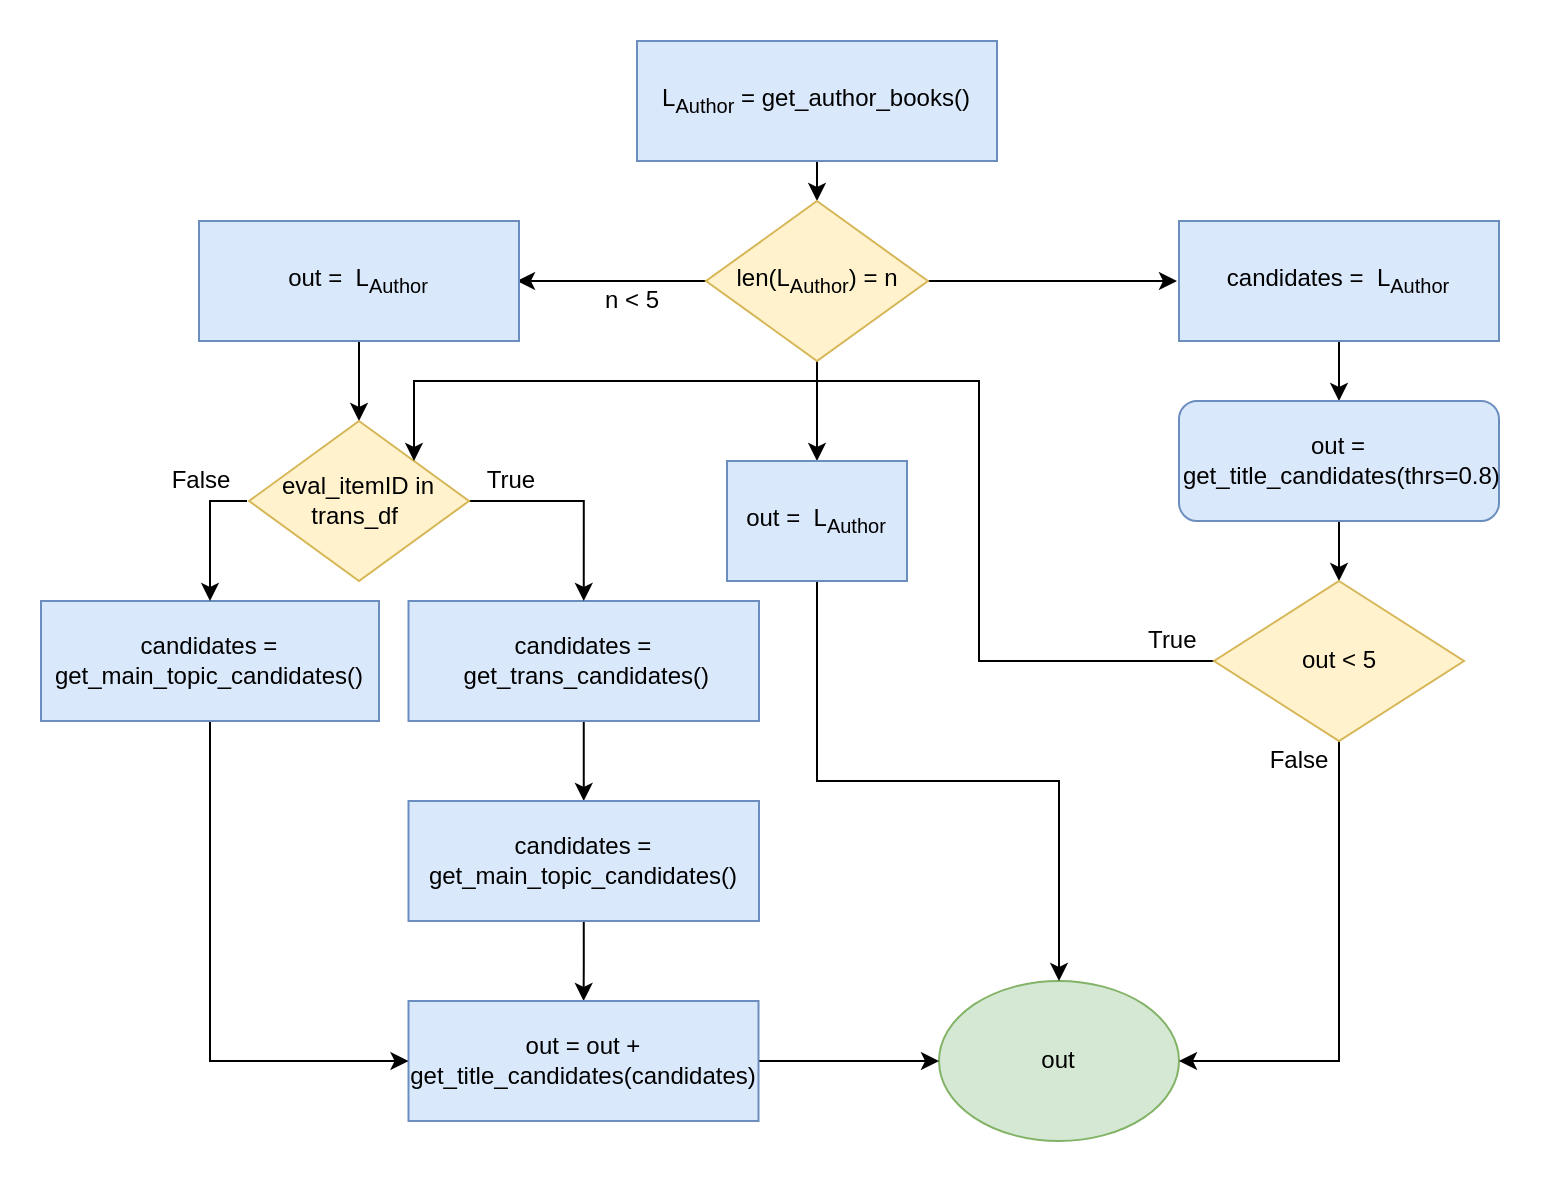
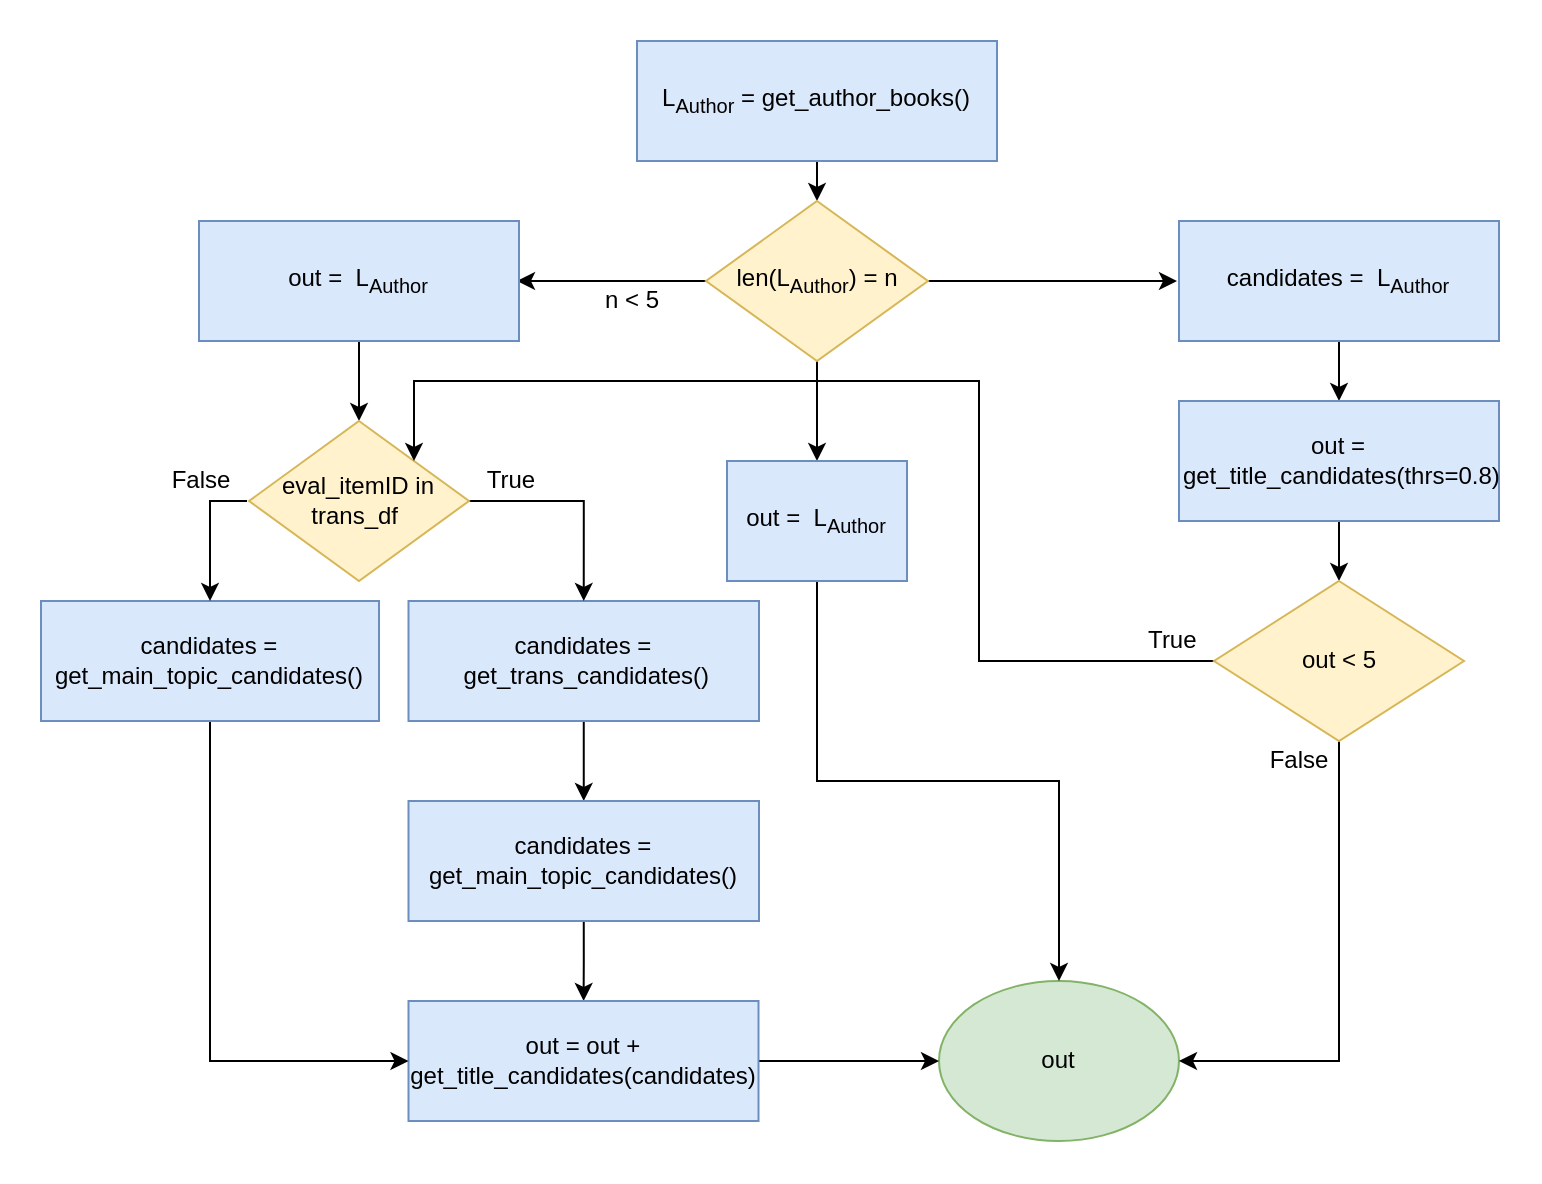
  <mxCell id="0" />
  <mxCell id="1" parent="0" />
  <mxCell id="2" style="edgeStyle=orthogonalEdgeStyle;rounded=0;orthogonalLoop=1;jettySize=auto;html=1;exitX=0.5;exitY=1;exitDx=0;exitDy=0;entryX=0.5;entryY=0;entryDx=0;entryDy=0;" parent="1" target="6" edge="1"><mxGeometry relative="1" as="geometry"><mxPoint x="408.5" y="41" as="sourcePoint" /></mxGeometry></mxCell>
  <mxCell id="3" style="edgeStyle=orthogonalEdgeStyle;rounded=0;orthogonalLoop=1;jettySize=auto;html=1;exitX=0;exitY=0.5;exitDx=0;exitDy=0;" parent="1" source="6" edge="1"><mxGeometry relative="1" as="geometry"><mxPoint x="258" y="140" as="targetPoint" /></mxGeometry></mxCell>
  <mxCell id="4" style="edgeStyle=orthogonalEdgeStyle;rounded=0;orthogonalLoop=1;jettySize=auto;html=1;" parent="1" source="6" edge="1"><mxGeometry relative="1" as="geometry"><mxPoint x="588" y="140" as="targetPoint" /></mxGeometry></mxCell>
  <mxCell id="5" style="edgeStyle=orthogonalEdgeStyle;rounded=0;orthogonalLoop=1;jettySize=auto;html=1;exitX=0.5;exitY=1;exitDx=0;exitDy=0;entryX=0.5;entryY=0;entryDx=0;entryDy=0;" parent="1" source="6" target="18" edge="1"><mxGeometry relative="1" as="geometry" /></mxCell>
  <mxCell id="6" value="len(L&lt;sub&gt;Author&lt;/sub&gt;) = n" style="rhombus;whiteSpace=wrap;html=1;fillColor=#fff2cc;strokeColor=#d6b656;" parent="1" vertex="1"><mxGeometry x="352.5" y="100" width="111" height="80" as="geometry" /></mxCell>
  <mxCell id="7" value="n &amp;lt; 5" style="text;html=1;strokeColor=none;fillColor=none;align=center;verticalAlign=middle;whiteSpace=wrap;rounded=0;" parent="1" vertex="1"><mxGeometry x="296" y="140" width="40" height="20" as="geometry" /></mxCell>
  <mxCell id="8" value="out" style="ellipse;whiteSpace=wrap;html=1;fillColor=#d5e8d4;strokeColor=#82b366;" parent="1" vertex="1"><mxGeometry x="469" y="490" width="120" height="80" as="geometry" /></mxCell>
  <mxCell id="9" value="&lt;span style=&quot;color: rgb(0 , 0 , 0) ; font-family: &amp;#34;helvetica&amp;#34; ; font-size: 12px ; font-style: normal ; font-weight: normal ; letter-spacing: normal ; text-align: center ; text-indent: 0px ; text-transform: none ; word-spacing: 0px ; text-decoration: none ; display: inline ; float: none&quot;&gt;L&lt;/span&gt;&lt;sub style=&quot;color: rgb(0 , 0 , 0) ; font-family: &amp;#34;helvetica&amp;#34; ; font-style: normal ; font-weight: normal ; letter-spacing: normal ; text-align: center ; text-indent: 0px ; text-transform: none ; word-spacing: 0px ; text-decoration: none&quot;&gt;Author&lt;/sub&gt;&lt;span style=&quot;color: rgb(0 , 0 , 0) ; font-family: &amp;#34;helvetica&amp;#34; ; font-size: 12px ; font-style: normal ; font-weight: normal ; letter-spacing: normal ; text-align: center ; text-indent: 0px ; text-transform: none ; word-spacing: 0px ; text-decoration: none ; display: inline ; float: none&quot;&gt;&lt;span class=&quot;Apple-converted-space&quot;&gt;&amp;nbsp;&lt;/span&gt;= get_author_books()&lt;/span&gt;" style="rounded=0;whiteSpace=wrap;html=1;fillColor=#dae8fc;strokeColor=#6c8ebf;" parent="1" vertex="1"><mxGeometry x="318" y="20" width="180" height="60" as="geometry" /></mxCell>
  <mxCell id="10" style="edgeStyle=orthogonalEdgeStyle;rounded=0;orthogonalLoop=1;jettySize=auto;html=1;exitX=0.5;exitY=1;exitDx=0;exitDy=0;" parent="1" source="11" target="16" edge="1"><mxGeometry relative="1" as="geometry" /></mxCell>
  <mxCell id="11" value="out = &amp;nbsp;L&lt;sub&gt;Author&lt;/sub&gt;" style="rounded=0;whiteSpace=wrap;html=1;fillColor=#dae8fc;strokeColor=#6c8ebf;" parent="1" vertex="1"><mxGeometry x="99" y="110" width="160" height="60" as="geometry" /></mxCell>
  <mxCell id="12" style="edgeStyle=orthogonalEdgeStyle;rounded=0;orthogonalLoop=1;jettySize=auto;html=1;exitX=0.5;exitY=1;exitDx=0;exitDy=0;startArrow=none;" parent="1" source="30" target="20" edge="1"><mxGeometry relative="1" as="geometry" /></mxCell>
  <mxCell id="13" style="edgeStyle=orthogonalEdgeStyle;rounded=0;orthogonalLoop=1;jettySize=auto;html=1;exitX=0.5;exitY=1;exitDx=0;exitDy=0;entryX=0.5;entryY=0;entryDx=0;entryDy=0;" parent="1" source="14" target="30" edge="1"><mxGeometry relative="1" as="geometry" /></mxCell>
  <mxCell id="14" value="candidates = &amp;nbsp;get_trans_candidates()" style="rounded=0;whiteSpace=wrap;html=1;fillColor=#dae8fc;strokeColor=#6c8ebf;" parent="1" vertex="1"><mxGeometry x="203.75" y="300" width="175.25" height="60" as="geometry" /></mxCell>
  <mxCell id="15" style="edgeStyle=orthogonalEdgeStyle;rounded=0;orthogonalLoop=1;jettySize=auto;html=1;exitX=1;exitY=0.5;exitDx=0;exitDy=0;entryX=0.5;entryY=0;entryDx=0;entryDy=0;" parent="1" target="14" edge="1"><mxGeometry relative="1" as="geometry"><mxPoint x="233" y="250" as="sourcePoint" /><Array as="points"><mxPoint x="291" y="250" /></Array></mxGeometry></mxCell>
  <mxCell id="16" value="eval_itemID in trans_df&amp;nbsp;" style="rhombus;whiteSpace=wrap;html=1;fillColor=#fff2cc;strokeColor=#d6b656;" parent="1" vertex="1"><mxGeometry x="124" y="210" width="110" height="80" as="geometry" /></mxCell>
  <mxCell id="17" style="edgeStyle=orthogonalEdgeStyle;rounded=0;orthogonalLoop=1;jettySize=auto;html=1;entryX=0.5;entryY=0;entryDx=0;entryDy=0;exitX=0.5;exitY=1;exitDx=0;exitDy=0;" parent="1" source="18" target="8" edge="1"><mxGeometry relative="1" as="geometry" /></mxCell>
  <mxCell id="18" value="out = &amp;nbsp;L&lt;sub&gt;Author&lt;/sub&gt;" style="rounded=0;whiteSpace=wrap;html=1;fillColor=#dae8fc;strokeColor=#6c8ebf;" parent="1" vertex="1"><mxGeometry x="363" y="230" width="90" height="60" as="geometry" /></mxCell>
  <mxCell id="19" style="edgeStyle=orthogonalEdgeStyle;rounded=0;orthogonalLoop=1;jettySize=auto;html=1;exitX=1;exitY=0.5;exitDx=0;exitDy=0;entryX=0;entryY=0.5;entryDx=0;entryDy=0;" parent="1" source="20" target="8" edge="1"><mxGeometry relative="1" as="geometry"><mxPoint x="349" y="530" as="targetPoint" /></mxGeometry></mxCell>
  <mxCell id="20" value="out = out + get_title_candidates(candidates)" style="rounded=0;whiteSpace=wrap;html=1;fillColor=#dae8fc;strokeColor=#6c8ebf;" parent="1" vertex="1"><mxGeometry x="203.75" y="500" width="175" height="60" as="geometry" /></mxCell>
  <mxCell id="21" style="edgeStyle=orthogonalEdgeStyle;rounded=0;orthogonalLoop=1;jettySize=auto;html=1;exitX=0.5;exitY=1;exitDx=0;exitDy=0;entryX=0.5;entryY=0;entryDx=0;entryDy=0;" parent="1" source="22" target="24" edge="1"><mxGeometry relative="1" as="geometry" /></mxCell>
  <mxCell id="22" value="candidates = &amp;nbsp;L&lt;sub&gt;Author&lt;/sub&gt;" style="rounded=0;whiteSpace=wrap;html=1;fillColor=#dae8fc;strokeColor=#6c8ebf;" parent="1" vertex="1"><mxGeometry x="589" y="110" width="160" height="60" as="geometry" /></mxCell>
  <mxCell id="23" style="edgeStyle=orthogonalEdgeStyle;rounded=0;orthogonalLoop=1;jettySize=auto;html=1;exitX=0.5;exitY=1;exitDx=0;exitDy=0;entryX=0.5;entryY=0;entryDx=0;entryDy=0;" parent="1" source="24" target="27" edge="1"><mxGeometry relative="1" as="geometry" /></mxCell>
- <mxCell id="24" value="out = &amp;nbsp;get_title_candidates(thrs=0.8)" style="whiteSpace=wrap;html=1;fillColor=#dae8fc;strokeColor=#6c8ebf;rounded=1;" parent="1" vertex="1"><mxGeometry x="589" y="200" width="160" height="60" as="geometry" /></mxCell>
+ <mxCell id="24" value="out = &amp;nbsp;get_title_candidates(thrs=0.8)" style="rounded=0;whiteSpace=wrap;html=1;fillColor=#dae8fc;strokeColor=#6c8ebf;" parent="1" vertex="1"><mxGeometry x="589" y="200" width="160" height="60" as="geometry" /></mxCell>
  <mxCell id="25" style="edgeStyle=orthogonalEdgeStyle;rounded=0;orthogonalLoop=1;jettySize=auto;html=1;entryX=1;entryY=0.5;entryDx=0;entryDy=0;exitX=0.5;exitY=1;exitDx=0;exitDy=0;" parent="1" source="27" target="8" edge="1"><mxGeometry relative="1" as="geometry"><Array as="points"><mxPoint x="669" y="530" /></Array></mxGeometry></mxCell>
  <mxCell id="26" style="edgeStyle=orthogonalEdgeStyle;rounded=0;orthogonalLoop=1;jettySize=auto;html=1;exitX=0;exitY=0.5;exitDx=0;exitDy=0;entryX=1;entryY=0;entryDx=0;entryDy=0;" parent="1" source="27" target="16" edge="1"><mxGeometry relative="1" as="geometry"><Array as="points"><mxPoint x="489" y="330" /><mxPoint x="489" y="190" /><mxPoint x="207" y="190" /></Array></mxGeometry></mxCell>
  <mxCell id="27" value="out &amp;lt; 5" style="rhombus;whiteSpace=wrap;html=1;fillColor=#fff2cc;strokeColor=#d6b656;" parent="1" vertex="1"><mxGeometry x="606.5" y="290" width="125" height="80" as="geometry" /></mxCell>
  <mxCell id="28" style="edgeStyle=orthogonalEdgeStyle;rounded=0;orthogonalLoop=1;jettySize=auto;html=1;exitX=0.5;exitY=1;exitDx=0;exitDy=0;entryX=0;entryY=0.5;entryDx=0;entryDy=0;" parent="1" source="29" target="20" edge="1"><mxGeometry relative="1" as="geometry" /></mxCell>
  <mxCell id="29" value="candidates = get_main_topic_candidates()" style="rounded=0;whiteSpace=wrap;html=1;fillColor=#dae8fc;strokeColor=#6c8ebf;" parent="1" vertex="1"><mxGeometry x="20" y="300" width="169" height="60" as="geometry" /></mxCell>
  <mxCell id="30" value="candidates = get_main_topic_candidates()" style="rounded=0;whiteSpace=wrap;html=1;fillColor=#dae8fc;strokeColor=#6c8ebf;" parent="1" vertex="1"><mxGeometry x="203.75" y="400" width="175.25" height="60" as="geometry" /></mxCell>
  <mxCell id="31" value="True" style="text;html=1;strokeColor=none;fillColor=none;align=center;verticalAlign=middle;whiteSpace=wrap;rounded=0;" parent="1" vertex="1"><mxGeometry x="233" y="230" width="45" height="20" as="geometry" /></mxCell>
  <mxCell id="32" style="edgeStyle=orthogonalEdgeStyle;rounded=0;orthogonalLoop=1;jettySize=auto;html=1;exitX=1;exitY=1;exitDx=0;exitDy=0;entryX=0.5;entryY=0;entryDx=0;entryDy=0;" parent="1" source="33" target="29" edge="1"><mxGeometry relative="1" as="geometry"><Array as="points"><mxPoint x="105" y="250" /></Array></mxGeometry></mxCell>
  <mxCell id="33" value="False" style="text;html=1;strokeColor=none;fillColor=none;align=center;verticalAlign=middle;whiteSpace=wrap;rounded=0;" parent="1" vertex="1"><mxGeometry x="78" y="230" width="45" height="20" as="geometry" /></mxCell>
  <mxCell id="34" value="False" style="text;html=1;strokeColor=none;fillColor=none;align=center;verticalAlign=middle;whiteSpace=wrap;rounded=0;" parent="1" vertex="1"><mxGeometry x="627" y="370" width="45" height="20" as="geometry" /></mxCell>
  <mxCell id="35" value="&amp;nbsp;True" style="text;html=1;strokeColor=none;fillColor=none;align=center;verticalAlign=middle;whiteSpace=wrap;rounded=0;" parent="1" vertex="1"><mxGeometry x="561.5" y="310" width="45" height="20" as="geometry" /></mxCell>
  <mxCell id="36" style="edgeStyle=orthogonalEdgeStyle;rounded=0;orthogonalLoop=1;jettySize=auto;html=1;exitX=0.5;exitY=1;exitDx=0;exitDy=0;" parent="1" source="9" target="9" edge="1"><mxGeometry relative="1" as="geometry" /></mxCell>
